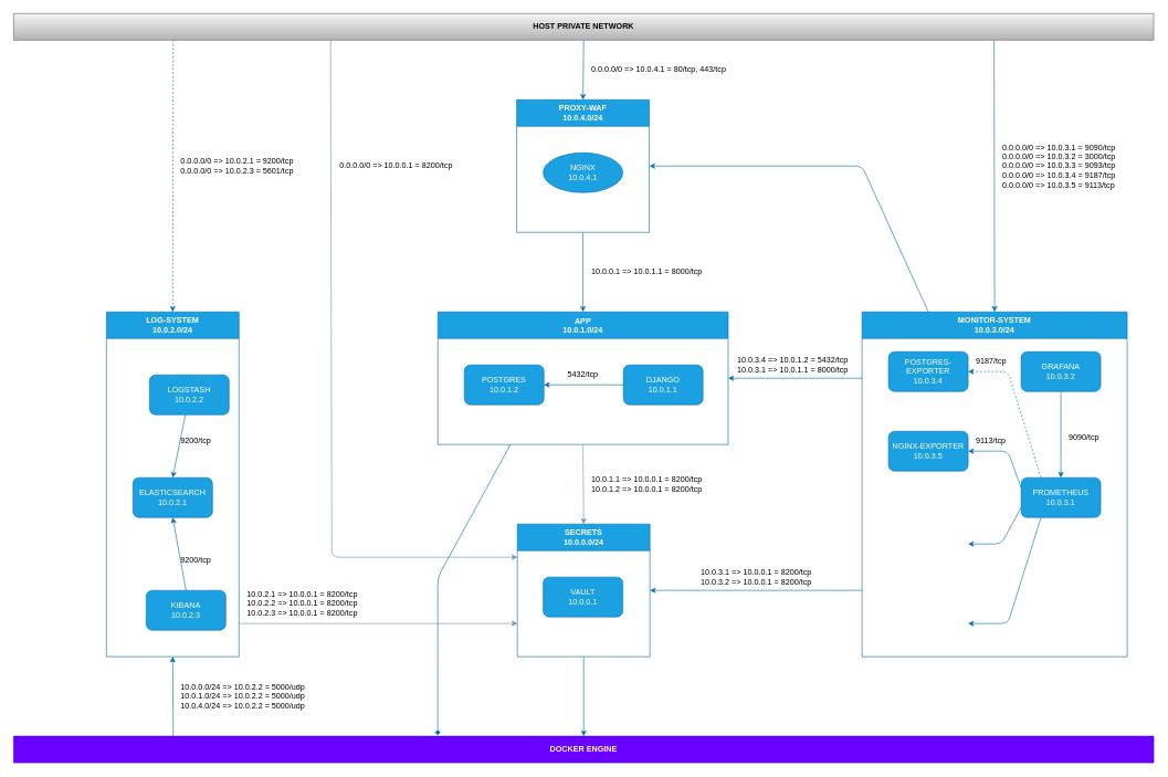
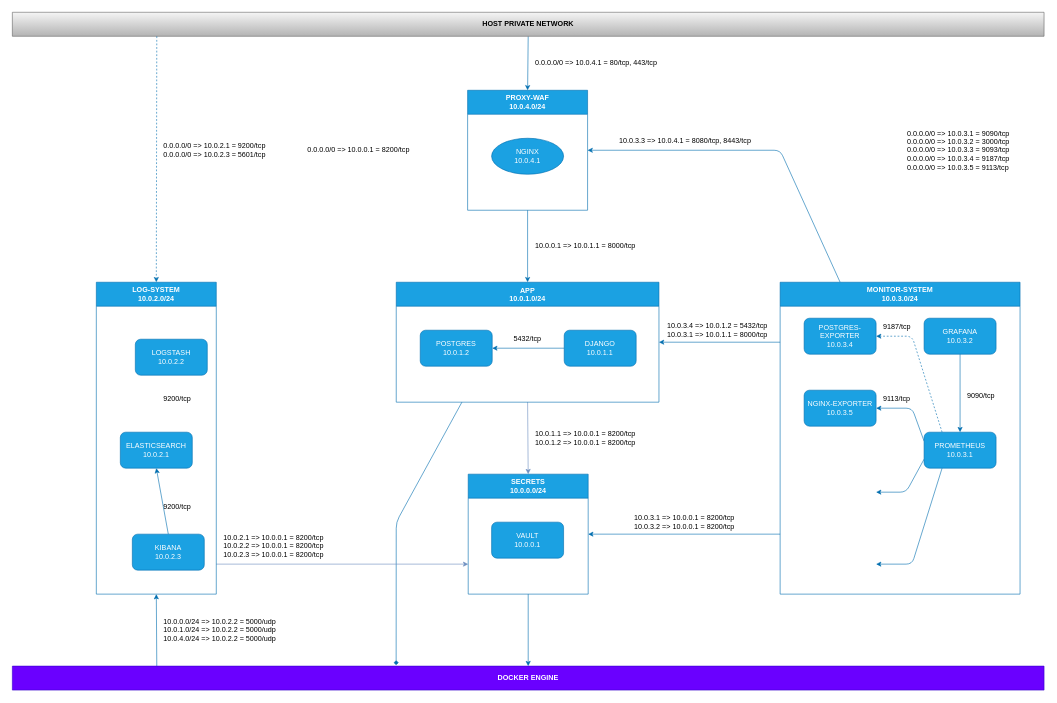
  <mxCell id="0" />
  <mxCell id="1" parent="0" />
  <mxCell id="2" style="edgeStyle=none;html=1;exitX=0.5;exitY=1;exitDx=0;exitDy=0;fontColor=#262626;fillColor=#1ba1e2;strokeColor=#006EAF;entryX=0.5;entryY=0;entryDx=0;entryDy=0;" parent="1" source="11" target="5" edge="1"><mxGeometry relative="1" as="geometry"><mxPoint x="970" y="460" as="targetPoint" /></mxGeometry></mxCell>
  <mxCell id="3" style="edgeStyle=none;html=1;exitX=0.25;exitY=1;exitDx=0;exitDy=0;fillColor=#1ba1e2;strokeColor=#006EAF;entryX=0.372;entryY=-0.038;entryDx=0;entryDy=0;entryPerimeter=0;endArrow=diamond;" parent="1" source="5" target="35" edge="1"><mxGeometry relative="1" as="geometry"><Array as="points"><mxPoint x="660" y="870" /></Array><mxPoint x="661" y="1150" as="targetPoint" /></mxGeometry></mxCell>
  <mxCell id="4" style="edgeStyle=none;html=1;exitX=0.5;exitY=1;exitDx=0;exitDy=0;entryX=0.5;entryY=0;entryDx=0;entryDy=0;fillColor=#dae8fc;strokeColor=#6c8ebf;" parent="1" source="5" target="17" edge="1"><mxGeometry relative="1" as="geometry" /></mxCell>
  <mxCell id="5" value="APP&#10;10.0.1.0/24" style="swimlane;startSize=40;swimlaneFillColor=none;rounded=0;glass=0;shadow=0;swimlaneLine=1;fillColor=#1ba1e2;strokeColor=#006EAF;fontColor=#ffffff;" parent="1" vertex="1"><mxGeometry x="660" y="470" width="438" height="200" as="geometry"><mxRectangle x="320" y="320" width="50" height="40" as="alternateBounds" /></mxGeometry></mxCell>
  <mxCell id="6" value="POSTGRES&lt;br&gt;10.0.1.2" style="rounded=1;whiteSpace=wrap;html=1;fillColor=#1ba1e2;fontColor=#ffffff;strokeColor=#006EAF;" parent="5" vertex="1"><mxGeometry x="40" y="80" width="120" height="60" as="geometry" /></mxCell>
  <mxCell id="7" style="edgeStyle=none;html=1;exitX=0;exitY=0.5;exitDx=0;exitDy=0;entryX=1;entryY=0.5;entryDx=0;entryDy=0;fillColor=#1ba1e2;strokeColor=#006EAF;" parent="5" source="8" target="6" edge="1"><mxGeometry relative="1" as="geometry" /></mxCell>
  <mxCell id="8" value="DJANGO&lt;br&gt;10.0.1.1" style="rounded=1;whiteSpace=wrap;html=1;shadow=0;fillColor=#1ba1e2;fontColor=#ffffff;strokeColor=#006EAF;" parent="5" vertex="1"><mxGeometry x="280" y="80" width="120" height="60" as="geometry" /></mxCell>
  <mxCell id="9" value="5432/tcp" style="text;html=1;strokeColor=none;fillColor=none;align=center;verticalAlign=middle;whiteSpace=wrap;rounded=0;" parent="5" vertex="1"><mxGeometry x="189" y="80" width="60" height="30" as="geometry" /></mxCell>
  <mxCell id="10" value="10.0.0.1 =&amp;gt; 10.0.1.1 = 8000/tcp" style="text;html=1;align=left;verticalAlign=middle;resizable=0;points=[];autosize=1;strokeColor=none;fillColor=none;" parent="1" vertex="1"><mxGeometry x="890" y="395" width="190" height="30" as="geometry" /></mxCell>
  <mxCell id="11" value="PROXY-WAF&lt;br&gt;10.0.4.0/24" style="swimlane;whiteSpace=wrap;html=1;fillColor=#1ba1e2;strokeColor=#006EAF;fontColor=#ffffff;startSize=40;" parent="1" vertex="1"><mxGeometry x="779" y="150" width="200" height="200" as="geometry" /></mxCell>
  <mxCell id="12" value="NGINX&lt;br&gt;10.0.4.1" style="ellipse;whiteSpace=wrap;html=1;fillColor=#1ba1e2;fontColor=#ffffff;strokeColor=#006EAF;" parent="11" vertex="1"><mxGeometry x="40" y="80" width="120" height="60" as="geometry" /></mxCell>
  <mxCell id="13" style="edgeStyle=none;html=1;exitX=0.5;exitY=1;exitDx=0;exitDy=0;entryX=0.5;entryY=0;entryDx=0;entryDy=0;fillColor=#1ba1e2;strokeColor=#006EAF;" parent="1" source="15" target="11" edge="1"><mxGeometry relative="1" as="geometry" /></mxCell>
- <mxCell id="14" style="edgeStyle=none;html=1;entryX=0;entryY=0.25;entryDx=0;entryDy=0;fillColor=#dae8fc;strokeColor=#6c8ebf;exitX=0.278;exitY=1.014;exitDx=0;exitDy=0;exitPerimeter=0;" parent="1" source="15" target="17" edge="1"><mxGeometry relative="1" as="geometry"><Array as="points"><mxPoint x="500" y="840" /><mxPoint x="640" y="840" /></Array><mxPoint x="500" as="sourcePoint" y="70" /></mxGeometry></mxCell>
  <mxCell id="15" value="HOST PRIVATE NETWORK" style="swimlane;whiteSpace=wrap;html=1;startSize=40;fillColor=#f5f5f5;gradientColor=#b3b3b3;strokeColor=#666666;" parent="1" vertex="1"><mxGeometry x="20" y="20" width="1720" height="40" as="geometry" /></mxCell>
  <mxCell id="16" style="edgeStyle=none;html=1;exitX=0.5;exitY=1;exitDx=0;exitDy=0;entryX=0.5;entryY=0;entryDx=0;entryDy=0;fillColor=#1ba1e2;strokeColor=#006EAF;" parent="1" source="17" target="35" edge="1"><mxGeometry relative="1" as="geometry" /></mxCell>
  <mxCell id="17" value="SECRETS&lt;br&gt;10.0.0.0/24" style="swimlane;whiteSpace=wrap;html=1;startSize=40;fillColor=#1ba1e2;fontColor=#ffffff;strokeColor=#006EAF;" parent="1" vertex="1"><mxGeometry x="780" y="790" width="200" height="200" as="geometry" /></mxCell>
  <mxCell id="18" value="VAULT&lt;br&gt;10.0.0.1" style="rounded=1;whiteSpace=wrap;html=1;fillColor=#1ba1e2;strokeColor=#006EAF;fontColor=#ffffff;" parent="17" vertex="1"><mxGeometry x="39" y="80" width="120" height="60" as="geometry" /></mxCell>
  <mxCell id="19" style="edgeStyle=none;html=1;fillColor=#1ba1e2;strokeColor=#006EAF;entryX=1;entryY=0.5;entryDx=0;entryDy=0;" parent="1" target="17" edge="1"><mxGeometry relative="1" as="geometry"><mxPoint x="980" y="860.333" as="targetPoint" /><Array as="points" /><mxPoint x="1300" y="890" as="sourcePoint" /></mxGeometry></mxCell>
  <mxCell id="20" style="edgeStyle=none;html=1;fillColor=#1ba1e2;strokeColor=#006EAF;entryX=1;entryY=0.5;entryDx=0;entryDy=0;" parent="1" target="5" edge="1"><mxGeometry relative="1" as="geometry"><mxPoint x="1100" y="600.333" as="targetPoint" /><mxPoint x="1300" y="570" as="sourcePoint" /></mxGeometry></mxCell>
- <mxCell id="21" style="edgeStyle=none;html=1;entryX=0.5;entryY=0;entryDx=0;entryDy=0;fillColor=#1ba1e2;strokeColor=#006EAF;exitX=0.86;exitY=0.998;exitDx=0;exitDy=0;exitPerimeter=0;" parent="1" source="15" target="39" edge="1"><mxGeometry relative="1" as="geometry"><mxPoint x="1850" y="420" as="targetPoint" /><mxPoint x="1500" y="80" as="sourcePoint" /></mxGeometry></mxCell>
  <mxCell id="22" style="edgeStyle=none;html=1;entryX=0.5;entryY=0;entryDx=0;entryDy=0;fillColor=#1ba1e2;strokeColor=#006EAF;exitX=0.14;exitY=1;exitDx=0;exitDy=0;exitPerimeter=0;dashed=1;" parent="1" source="15" target="24" edge="1"><mxGeometry relative="1" as="geometry"><mxPoint x="320" y="40" as="targetPoint" /><mxPoint x="320" y="60" as="sourcePoint" /></mxGeometry></mxCell>
  <mxCell id="23" style="edgeStyle=none;html=1;entryX=0;entryY=0.75;entryDx=0;entryDy=0;fillColor=#dae8fc;strokeColor=#6c8ebf;" parent="1" target="17" edge="1"><mxGeometry relative="1" as="geometry"><mxPoint x="360" y="940" as="sourcePoint" /></mxGeometry></mxCell>
  <mxCell id="24" value="LOG-SYSTEM&lt;br&gt;10.0.2.0/24" style="swimlane;whiteSpace=wrap;html=1;startSize=40;fillColor=#1ba1e2;fontColor=#ffffff;strokeColor=#006EAF;" parent="1" vertex="1"><mxGeometry x="160" y="470" width="200" height="520" as="geometry" /></mxCell>
  <mxCell id="25" value="ELASTICSEARCH&lt;br&gt;10.0.2.1" style="rounded=1;whiteSpace=wrap;html=1;fillColor=#1ba1e2;fontColor=#ffffff;strokeColor=#006EAF;" parent="24" vertex="1"><mxGeometry x="40" y="250" width="120" height="60" as="geometry" /></mxCell>
- <mxCell id="26" style="edgeStyle=none;html=1;entryX=0.5;entryY=0;entryDx=0;entryDy=0;fillColor=#1ba1e2;strokeColor=#006EAF;" parent="24" source="27" target="25" edge="1"><mxGeometry relative="1" as="geometry" /></mxCell>
  <mxCell id="27" value="LOGSTASH&lt;br&gt;10.0.2.2" style="rounded=1;whiteSpace=wrap;html=1;fillColor=#1ba1e2;fontColor=#ffffff;strokeColor=#006EAF;" parent="24" vertex="1"><mxGeometry x="65" y="95" width="120" height="60" as="geometry" /></mxCell>
  <mxCell id="28" style="edgeStyle=none;html=1;exitX=0.5;exitY=0;exitDx=0;exitDy=0;entryX=0.5;entryY=1;entryDx=0;entryDy=0;fillColor=#1ba1e2;strokeColor=#006EAF;" parent="24" source="29" target="25" edge="1"><mxGeometry relative="1" as="geometry" /></mxCell>
  <mxCell id="29" value="KIBANA&lt;br&gt;10.0.2.3" style="rounded=1;whiteSpace=wrap;html=1;fillColor=#1ba1e2;fontColor=#ffffff;strokeColor=#006EAF;" parent="24" vertex="1"><mxGeometry x="60" y="420" width="120" height="60" as="geometry" /></mxCell>
  <mxCell id="30" value="9200/tcp" style="text;html=1;align=left;verticalAlign=middle;resizable=0;points=[];autosize=1;strokeColor=none;fillColor=none;" parent="24" vertex="1"><mxGeometry x="110" y="180" width="70" height="30" as="geometry" /></mxCell>
  <mxCell id="31" value="&lt;span style=&quot;&quot;&gt;9200/tcp&lt;/span&gt;" style="text;html=1;align=left;verticalAlign=middle;resizable=0;points=[];autosize=1;strokeColor=none;fillColor=none;" parent="24" vertex="1"><mxGeometry x="110" y="360" width="70" height="30" as="geometry" /></mxCell>
  <mxCell id="32" value="0.0.0.0/0 =&amp;gt; 10.0.2.1 = 9200/tcp&lt;br&gt;0.0.0.0/0 =&amp;gt; 10.0.2.3 = 5601/tcp" style="text;html=1;align=left;verticalAlign=middle;resizable=0;points=[];autosize=1;strokeColor=none;fillColor=none;" parent="1" vertex="1"><mxGeometry x="270" y="230" width="190" height="40" as="geometry" /></mxCell>
  <mxCell id="33" value="0.0.0.0/0 =&amp;gt; 10.0.4.1 = 80/tcp, 443/tcp" style="text;html=1;align=left;verticalAlign=middle;resizable=0;points=[];autosize=1;strokeColor=none;fillColor=none;" parent="1" vertex="1"><mxGeometry x="890" y="90" width="230" height="30" as="geometry" /></mxCell>
  <mxCell id="34" style="edgeStyle=none;html=1;entryX=0.5;entryY=1;entryDx=0;entryDy=0;fillColor=#1ba1e2;strokeColor=#006EAF;exitX=0.14;exitY=0;exitDx=0;exitDy=0;exitPerimeter=0;" parent="1" source="35" target="24" edge="1"><mxGeometry relative="1" as="geometry"><mxPoint x="320" y="1110" as="sourcePoint" /></mxGeometry></mxCell>
  <mxCell id="35" value="DOCKER ENGINE" style="swimlane;whiteSpace=wrap;html=1;startSize=40;fillColor=#6a00ff;strokeColor=#3700CC;fontColor=#ffffff;" parent="1" vertex="1"><mxGeometry x="20" y="1110" width="1720" height="40" as="geometry" /></mxCell>
  <mxCell id="36" value="10.0.0.0/24 =&amp;gt; 10.0.2.2 = 5000/udp&lt;br&gt;10.0.1.0/24 =&amp;gt; 10.0.2.2 = 5000/udp&lt;br&gt;10.0.4.0/24 =&amp;gt; 10.0.2.2 = 5000/udp" style="text;html=1;align=left;verticalAlign=middle;resizable=0;points=[];autosize=1;strokeColor=none;fillColor=none;" parent="1" vertex="1"><mxGeometry x="270" y="1020" width="210" height="60" as="geometry" /></mxCell>
  <mxCell id="37" value="0.0.0.0/0 =&amp;gt; 10.0.3.1 = 9090/tcp&lt;br&gt;0.0.0.0/0 =&amp;gt; 10.0.3.2 = 3000/tcp&lt;br&gt;0.0.0.0/0 =&amp;gt; 10.0.3.3 = 9093/tcp&lt;br&gt;0.0.0.0/0 =&amp;gt; 10.0.3.4 = 9187/tcp&lt;br&gt;0.0.0.0/0 =&amp;gt; 10.0.3.5 = 9113/tcp" style="text;html=1;align=left;verticalAlign=middle;resizable=0;points=[];autosize=1;strokeColor=none;fillColor=none;" parent="1" vertex="1"><mxGeometry x="1510" y="205" width="190" height="90" as="geometry" /></mxCell>
  <mxCell id="38" style="edgeStyle=none;html=1;exitX=0.25;exitY=0;exitDx=0;exitDy=0;entryX=1;entryY=0.5;entryDx=0;entryDy=0;fillColor=#1ba1e2;strokeColor=#006EAF;" parent="1" source="39" target="11" edge="1"><mxGeometry relative="1" as="geometry"><Array as="points"><mxPoint x="1300" y="250" /></Array></mxGeometry></mxCell>
  <mxCell id="39" value="MONITOR-SYSTEM&lt;br&gt;10.0.3.0/24" style="swimlane;whiteSpace=wrap;html=1;startSize=40;fillColor=#1ba1e2;fontColor=#ffffff;strokeColor=#006EAF;" parent="1" vertex="1"><mxGeometry x="1300" y="470" width="400" height="520" as="geometry" /></mxCell>
  <mxCell id="40" value="POSTGRES-EXPORTER&lt;br style=&quot;border-color: var(--border-color);&quot;&gt;10.0.3.4" style="rounded=1;whiteSpace=wrap;html=1;fillColor=#1ba1e2;fontColor=#ffffff;strokeColor=#006EAF;" parent="39" vertex="1"><mxGeometry x="40" y="60" width="120" height="60" as="geometry" /></mxCell>
  <mxCell id="41" value="NGINX-EXPORTER&lt;br&gt;10.0.3.5" style="rounded=1;whiteSpace=wrap;html=1;fillColor=#1ba1e2;fontColor=#ffffff;strokeColor=#006EAF;" parent="39" vertex="1"><mxGeometry x="40" y="180" width="120" height="60" as="geometry" /></mxCell>
  <mxCell id="42" value="GRAFANA&lt;br style=&quot;border-color: var(--border-color);&quot;&gt;10.0.3.2" style="rounded=1;whiteSpace=wrap;html=1;fillColor=#1ba1e2;fontColor=#ffffff;strokeColor=#006EAF;" parent="39" vertex="1"><mxGeometry x="240" y="60" width="120" height="60" as="geometry" /></mxCell>
  <mxCell id="43" style="edgeStyle=none;html=1;exitX=0.25;exitY=1;exitDx=0;exitDy=0;entryX=1;entryY=0.5;entryDx=0;entryDy=0;fillColor=#1ba1e2;strokeColor=#006EAF;" parent="39" source="47" edge="1"><mxGeometry relative="1" as="geometry"><Array as="points"><mxPoint x="220" y="470" /></Array><mxPoint x="160" y="470" as="targetPoint" /></mxGeometry></mxCell>
  <mxCell id="44" style="edgeStyle=none;html=1;exitX=0;exitY=0.75;exitDx=0;exitDy=0;entryX=1;entryY=0.5;entryDx=0;entryDy=0;fillColor=#1ba1e2;strokeColor=#006EAF;" parent="39" source="47" edge="1"><mxGeometry relative="1" as="geometry"><Array as="points"><mxPoint x="210" y="350" /></Array><mxPoint x="160" y="350" as="targetPoint" /></mxGeometry></mxCell>
  <mxCell id="45" style="edgeStyle=none;html=1;exitX=0;exitY=0.25;exitDx=0;exitDy=0;entryX=1;entryY=0.5;entryDx=0;entryDy=0;fillColor=#1ba1e2;strokeColor=#006EAF;" parent="39" source="47" target="41" edge="1"><mxGeometry relative="1" as="geometry"><Array as="points"><mxPoint x="220" y="210" /></Array></mxGeometry></mxCell>
  <mxCell id="46" style="edgeStyle=none;html=1;exitX=0.25;exitY=0;exitDx=0;exitDy=0;entryX=1;entryY=0.5;entryDx=0;entryDy=0;fillColor=#1ba1e2;strokeColor=#006EAF;dashed=1;" parent="39" source="47" target="40" edge="1"><mxGeometry relative="1" as="geometry"><Array as="points"><mxPoint x="220" y="90" /></Array></mxGeometry></mxCell>
  <mxCell id="47" value="PROMETHEUS&lt;br style=&quot;border-color: var(--border-color);&quot;&gt;10.0.3.1" style="rounded=1;whiteSpace=wrap;html=1;fillColor=#1ba1e2;fontColor=#ffffff;strokeColor=#006EAF;" parent="39" vertex="1"><mxGeometry x="240" y="250" width="120" height="60" as="geometry" /></mxCell>
  <mxCell id="48" value="" style="edgeStyle=none;html=1;fillColor=#1ba1e2;strokeColor=#006EAF;" parent="39" source="42" target="47" edge="1"><mxGeometry relative="1" as="geometry" /></mxCell>
  <mxCell id="49" value="9113/tcp" style="text;html=1;align=left;verticalAlign=middle;resizable=0;points=[];autosize=1;strokeColor=none;fillColor=none;" parent="39" vertex="1"><mxGeometry x="170" y="180" width="70" height="30" as="geometry" /></mxCell>
  <mxCell id="50" value="9187/tcp" style="text;html=1;align=left;verticalAlign=middle;resizable=0;points=[];autosize=1;strokeColor=none;fillColor=none;" parent="39" vertex="1"><mxGeometry x="170" y="60" width="70" height="30" as="geometry" /></mxCell>
  <mxCell id="51" value="9090/tcp" style="text;html=1;align=left;verticalAlign=middle;resizable=0;points=[];autosize=1;strokeColor=none;fillColor=none;" parent="39" vertex="1"><mxGeometry x="310" y="175" width="70" height="30" as="geometry" /></mxCell>
  <mxCell id="52" value="10.0.3.4 =&amp;gt; 10.0.1.2 = 5432/tcp&lt;br&gt;10.0.3.1 =&amp;gt; 10.0.1.1 = 8000/tcp" style="text;html=1;align=left;verticalAlign=middle;resizable=0;points=[];autosize=1;strokeColor=none;fillColor=none;" parent="1" vertex="1"><mxGeometry x="1110" y="530" width="190" height="40" as="geometry" /></mxCell>
+ <mxCell id="53" value="10.0.3.3 =&amp;gt; 10.0.4.1 = 8080/tcp, 8443/tcp" style="text;html=1;align=left;verticalAlign=middle;resizable=0;points=[];autosize=1;strokeColor=none;fillColor=none;" parent="1" vertex="1"><mxGeometry x="1030" y="220" width="240" height="30" as="geometry" /></mxCell>
  <mxCell id="54" value="0.0.0.0/0 =&amp;gt; 10.0.0.1 = 8200/tcp" style="text;html=1;align=left;verticalAlign=middle;resizable=0;points=[];autosize=1;strokeColor=none;fillColor=none;" parent="1" vertex="1"><mxGeometry x="510" y="235" width="190" height="30" as="geometry" /></mxCell>
  <mxCell id="55" value="10.0.1.1 =&amp;gt; 10.0.0.1 = 8200/tcp&lt;br&gt;10.0.1.2 =&amp;gt; 10.0.0.1 = 8200/tcp" style="text;html=1;align=left;verticalAlign=middle;resizable=0;points=[];autosize=1;strokeColor=none;fillColor=none;" parent="1" vertex="1"><mxGeometry x="890" y="710" width="190" height="40" as="geometry" /></mxCell>
  <mxCell id="56" value="10.0.2.1 =&amp;gt; 10.0.0.1 = 8200/tcp&lt;br&gt;10.0.2.2 =&amp;gt; 10.0.0.1 = 8200/tcp&lt;br&gt;10.0.2.3 =&amp;gt; 10.0.0.1 = 8200/tcp" style="text;html=1;align=left;verticalAlign=middle;resizable=0;points=[];autosize=1;strokeColor=none;fillColor=none;" parent="1" vertex="1"><mxGeometry x="370" y="880" width="190" height="60" as="geometry" /></mxCell>
  <mxCell id="57" value="10.0.3.1 =&amp;gt; 10.0.0.1 = 8200/tcp&lt;br&gt;10.0.3.2 =&amp;gt; 10.0.0.1 = 8200/tcp" style="text;html=1;align=left;verticalAlign=middle;resizable=0;points=[];autosize=1;strokeColor=none;fillColor=none;" parent="1" vertex="1"><mxGeometry x="1055" y="850" width="190" height="40" as="geometry" /></mxCell>
